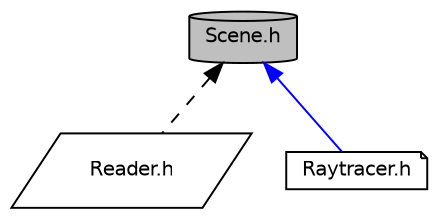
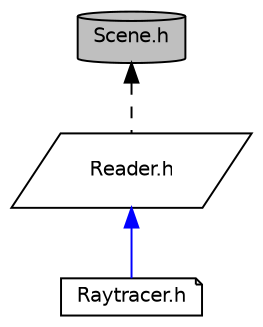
  digraph {
    node [color=black fillcolor=white fontname=Helvetica fontsize=10 style=filled]
    edge [dir=back fontname=Helvetica fontsize=10 labelfontname=Helvetica labelfontsize=10]
    n1 [fillcolor=grey75 fontcolor=black height=0.2 label="Scene.h" shape=cylinder width=0.4]
    n2 [height=0.2 label="Reader.h" shape=parallelogram width=0.4]
    n3 [height=0.2 label="Raytracer.h" shape=note width=0.4]
    n1 -> n2 [color=black style=dashed]
-   n1 -> n3 [color=blue style=solid]
+   n2 -> n3 [color=blue style=solid]
  }
